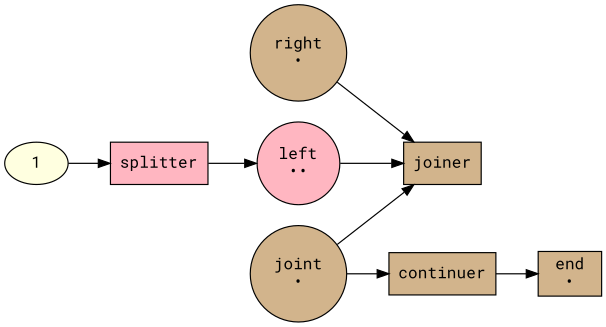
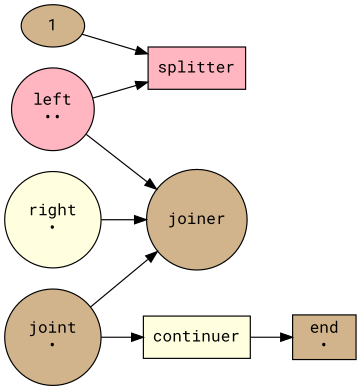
  digraph {
    fontname="Roboto Mono"
    rankdir=LR
    node [fillcolor=tan fontname="Roboto Mono" shape=box style=filled]
    edge [fontname="Roboto Mono"]
    n1 [fillcolor=lightpink label=splitter]
    n2 [fillcolor=lightpink label="left\n••\n" shape=circle]
-   n3 [label="right\n•\n" shape=circle]
-   n4 [label=joiner]
+   n3 [fillcolor=lightyellow label="right\n•\n" shape=circle]
+   n4 [label=joiner shape=circle]
    n5 [label="joint\n•\n" shape=circle]
-   n6 [label=continuer]
+   n6 [fillcolor=lightyellow label=continuer]
    n7 [label="end\n•\n"]
-   1 [fillcolor=lightyellow shape=""]
-   n1 -> n2
+   1 [shape=""]
+   n2 -> n1
    n2 -> n4
    n3 -> n4
    n5 -> n4
    n5 -> n6
    n6 -> n7
    1 -> n1
  }
